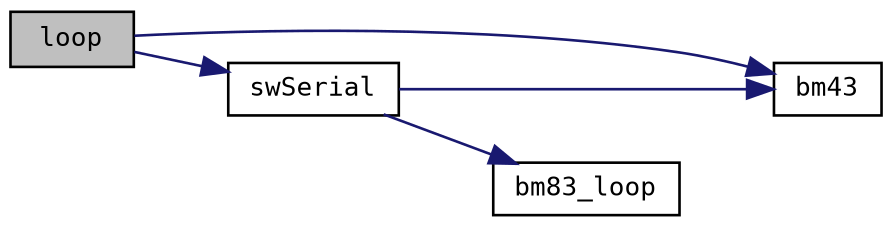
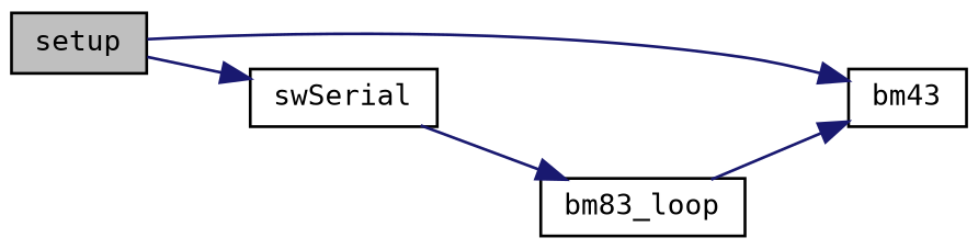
  digraph {
    fontname="DejaVu Sans Mono"
    rankdir=LR
    node [color=black fillcolor=white fontname="DejaVu Sans Mono" fontsize=10 shape=record style=filled]
    edge [color=midnightblue fontname="DejaVu Sans Mono" fontsize=10 labelfontname=Helvetica labelfontsize=10 style=solid]
-   n1 [fillcolor=grey75 fontcolor=black height=0.2 label=loop width=0.4]
+   n1 [fillcolor=grey75 fontcolor=black height=0.2 label=setup width=0.4]
    n2 [height=0.2 label=bm43 width=0.4]
    n3 [height=0.2 label=swSerial width=0.4]
    n4 [height=0.2 label=bm83_loop width=0.4]
    n1 -> n2
    n1 -> n3
    n3 -> n4
-   n3 -> n2
+   n4 -> n2
  }
